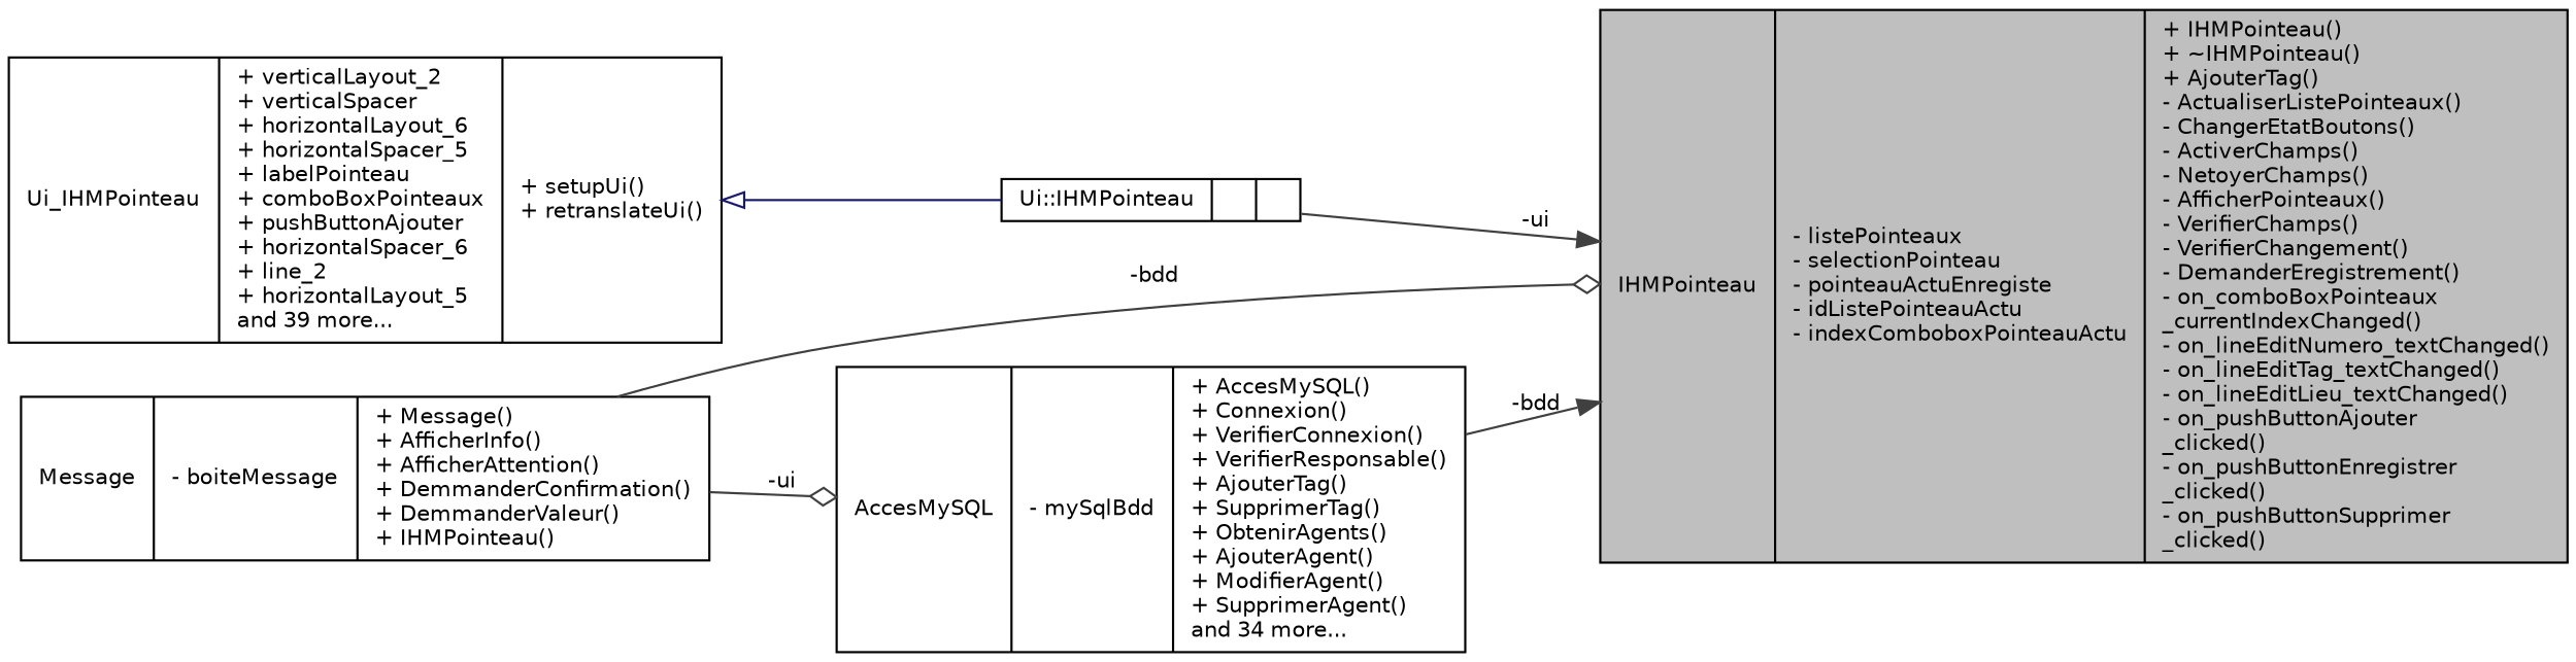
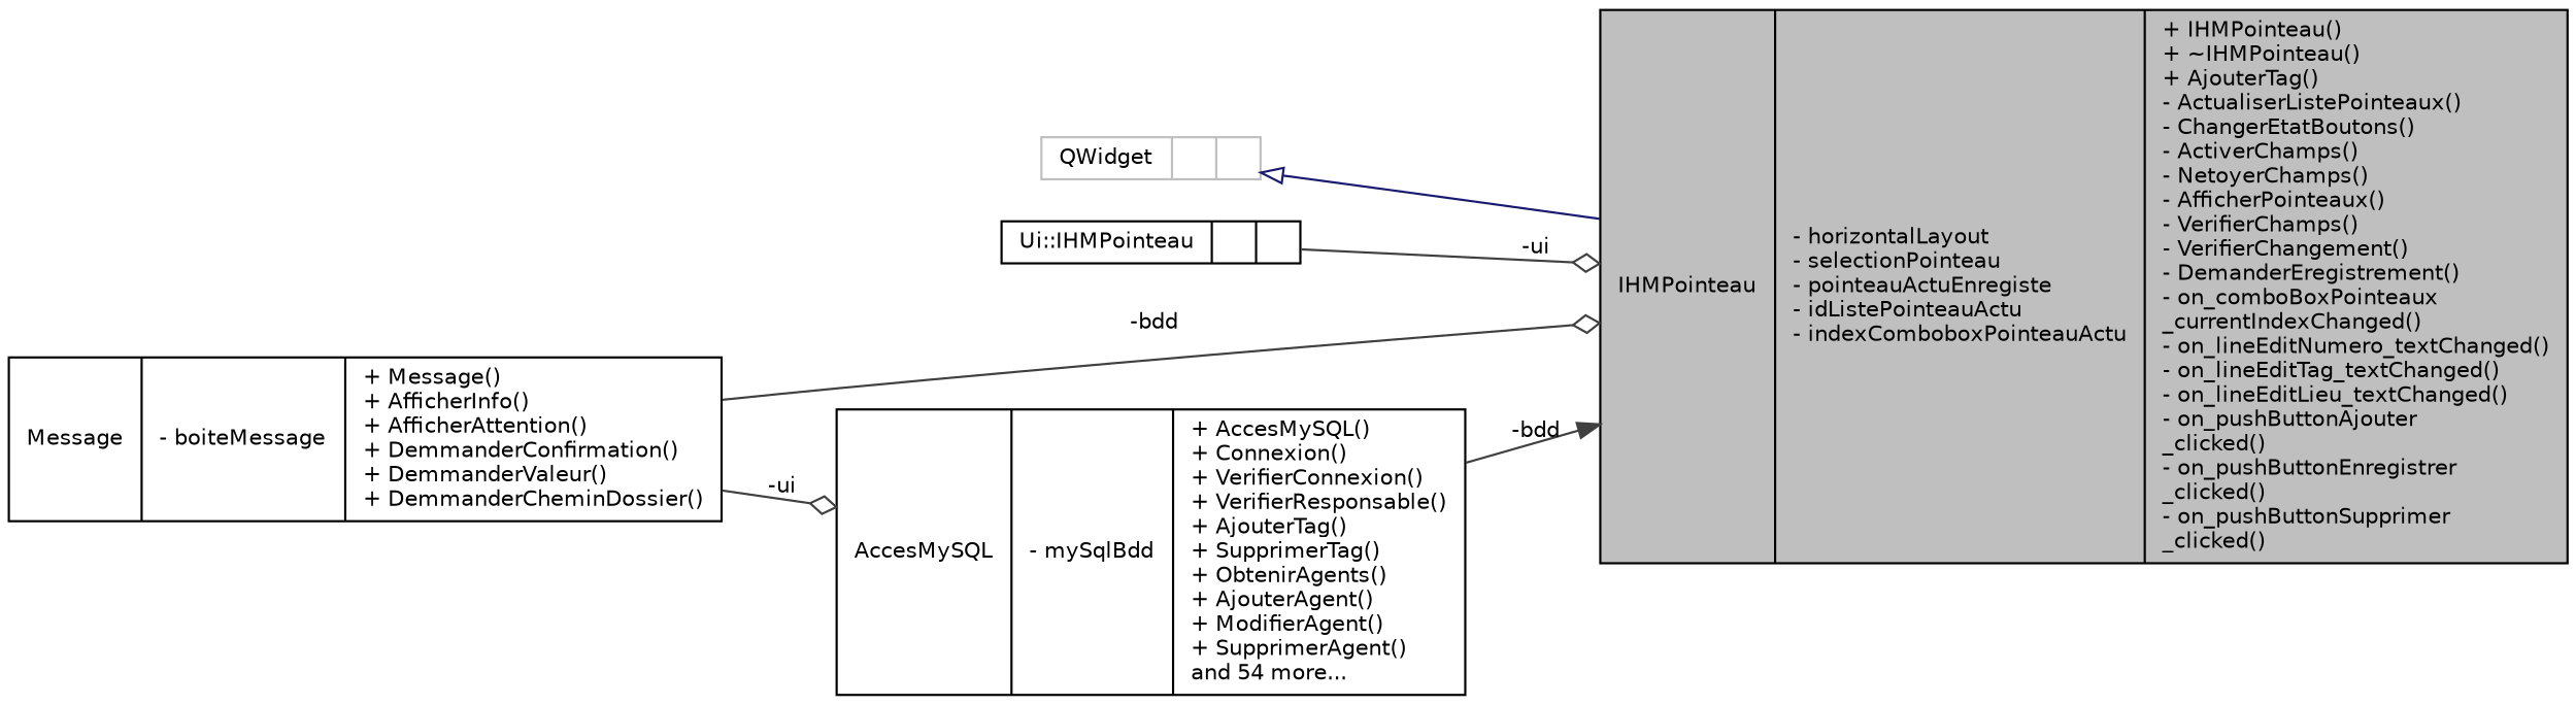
  digraph {
    rankdir=LR
    node [color=black fillcolor=white fontname=Helvetica fontsize=10 shape=record style=filled]
    edge [color=grey25 fontname=Helvetica fontsize=10 labelfontname=Helvetica labelfontsize=10 style=solid arrowhead=odiamond]
-   n1 [fillcolor=grey75 fontcolor=black height=0.2 label="{IHMPointeau\n|- listePointeaux\l- selectionPointeau\l- pointeauActuEnregiste\l- idListePointeauActu\l- indexComboboxPointeauActu\l|+ IHMPointeau()\l+ ~IHMPointeau()\l+ AjouterTag()\l- ActualiserListePointeaux()\l- ChangerEtatBoutons()\l- ActiverChamps()\l- NetoyerChamps()\l- AfficherPointeaux()\l- VerifierChamps()\l- VerifierChangement()\l- DemanderEregistrement()\l- on_comboBoxPointeaux\l_currentIndexChanged()\l- on_lineEditNumero_textChanged()\l- on_lineEditTag_textChanged()\l- on_lineEditLieu_textChanged()\l- on_pushButtonAjouter\l_clicked()\l- on_pushButtonEnregistrer\l_clicked()\l- on_pushButtonSupprimer\l_clicked()\l}" width=0.4]
+   n1 [fillcolor=grey75 fontcolor=black height=0.2 label="{IHMPointeau\n|- horizontalLayout\l- selectionPointeau\l- pointeauActuEnregiste\l- idListePointeauActu\l- indexComboboxPointeauActu\l|+ IHMPointeau()\l+ ~IHMPointeau()\l+ AjouterTag()\l- ActualiserListePointeaux()\l- ChangerEtatBoutons()\l- ActiverChamps()\l- NetoyerChamps()\l- AfficherPointeaux()\l- VerifierChamps()\l- VerifierChangement()\l- DemanderEregistrement()\l- on_comboBoxPointeaux\l_currentIndexChanged()\l- on_lineEditNumero_textChanged()\l- on_lineEditTag_textChanged()\l- on_lineEditLieu_textChanged()\l- on_pushButtonAjouter\l_clicked()\l- on_pushButtonEnregistrer\l_clicked()\l- on_pushButtonSupprimer\l_clicked()\l}" width=0.4]
+   n2 [color=grey75 height=0.2 label="{QWidget\n||}" width=0.4]
    n3 [height=0.2 label="{Ui::IHMPointeau\n||}" width=0.4]
-   n4 [height=0.2 label="{Ui_IHMPointeau\n|+ verticalLayout_2\l+ verticalSpacer\l+ horizontalLayout_6\l+ horizontalSpacer_5\l+ labelPointeau\l+ comboBoxPointeaux\l+ pushButtonAjouter\l+ horizontalSpacer_6\l+ line_2\l+ horizontalLayout_5\land 39 more...\l|+ setupUi()\l+ retranslateUi()\l}" width=0.4]
-   n5 [height=0.2 label="{Message\n|- boiteMessage\l|+ Message()\l+ AfficherInfo()\l+ AfficherAttention()\l+ DemmanderConfirmation()\l+ DemmanderValeur()\l+ IHMPointeau()\l}" width=0.4]
-   n6 [height=0.2 label="{AccesMySQL\n|- mySqlBdd\l|+ AccesMySQL()\l+ Connexion()\l+ VerifierConnexion()\l+ VerifierResponsable()\l+ AjouterTag()\l+ SupprimerTag()\l+ ObtenirAgents()\l+ AjouterAgent()\l+ ModifierAgent()\l+ SupprimerAgent()\land 34 more...\l}" width=0.4]
-   n3 -> n1 [arrowhead=normal label=" -ui"]
-   n4 -> n3 [arrowtail=onormal color=midnightblue dir=back arrowhead=""]
+   n5 [height=0.2 label="{Message\n|- boiteMessage\l|+ Message()\l+ AfficherInfo()\l+ AfficherAttention()\l+ DemmanderConfirmation()\l+ DemmanderValeur()\l+ DemmanderCheminDossier()\l}" width=0.4]
+   n6 [height=0.2 label="{AccesMySQL\n|- mySqlBdd\l|+ AccesMySQL()\l+ Connexion()\l+ VerifierConnexion()\l+ VerifierResponsable()\l+ AjouterTag()\l+ SupprimerTag()\l+ ObtenirAgents()\l+ AjouterAgent()\l+ ModifierAgent()\l+ SupprimerAgent()\land 54 more...\l}" width=0.4]
+   n2 -> n1 [arrowtail=onormal color=midnightblue dir=back arrowhead=""]
+   n3 -> n1 [label=" -ui"]
    n5 -> n1 [label=" -bdd"]
    n5 -> n6 [label=" -ui"]
    n6 -> n1 [arrowhead=normal label=" -bdd"]
  }
